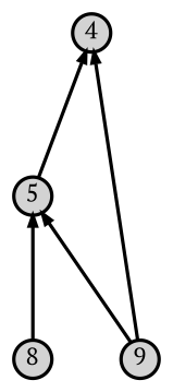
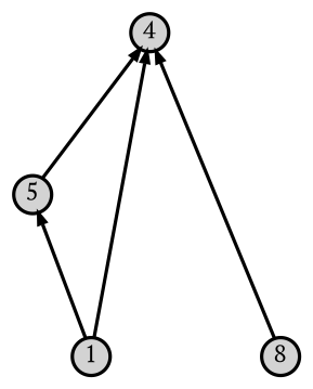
  digraph {
    fontname="PT Serif"
    rank=same
    rankdir=BT
    node [fixedsize=true fontname="PT Serif" fontsize=7 shape=circle style=filled]
    edge [arrowsize=0.3 fontname="PT Serif"]
    n1 [label=5 width=0.15]
-   n2 [label=9 width=0.15]
+   n2 [label=1 width=0.15]
    n3 [label=8 width=0.15]
    n4 [label=4 width=0.15]
    subgraph sub_1 {
      n1
    }
    subgraph sub_2 {
      n2
      n3
    }
    subgraph sub_3 {
      n4
    }
    n1 -> n4
    n2 -> n1
    n2 -> n4
-   n3 -> n1
+   n3 -> n4
  }
